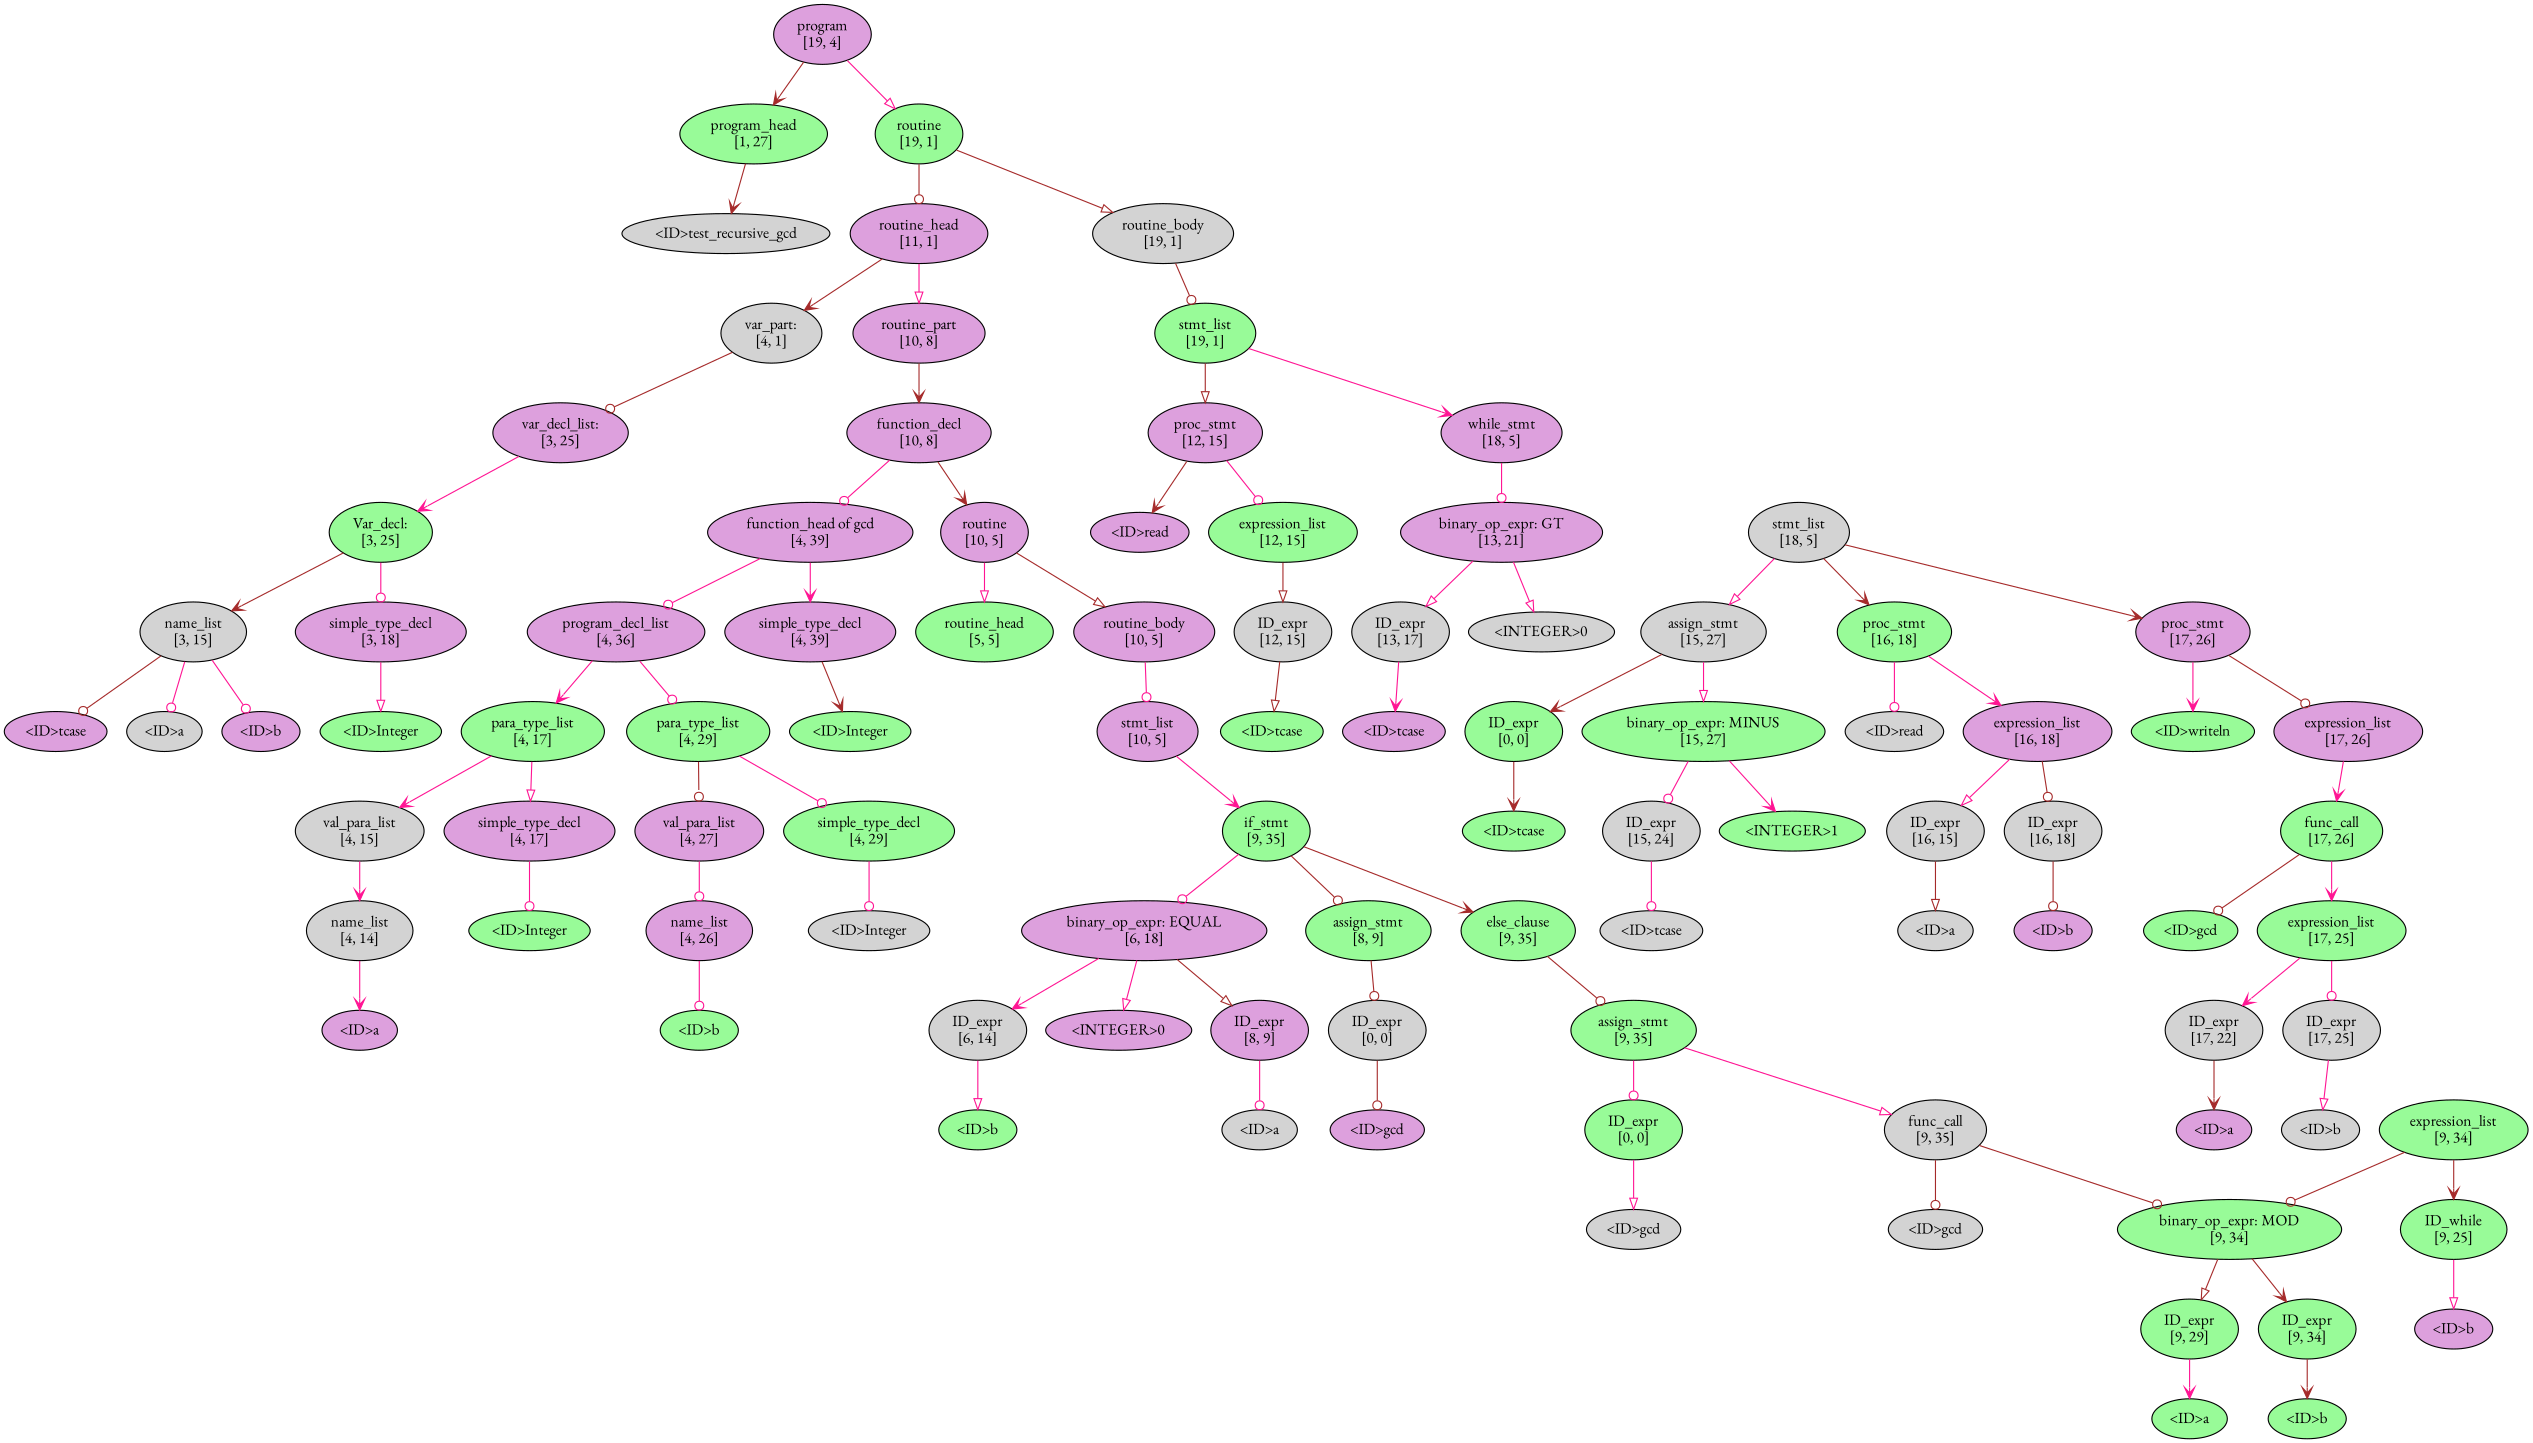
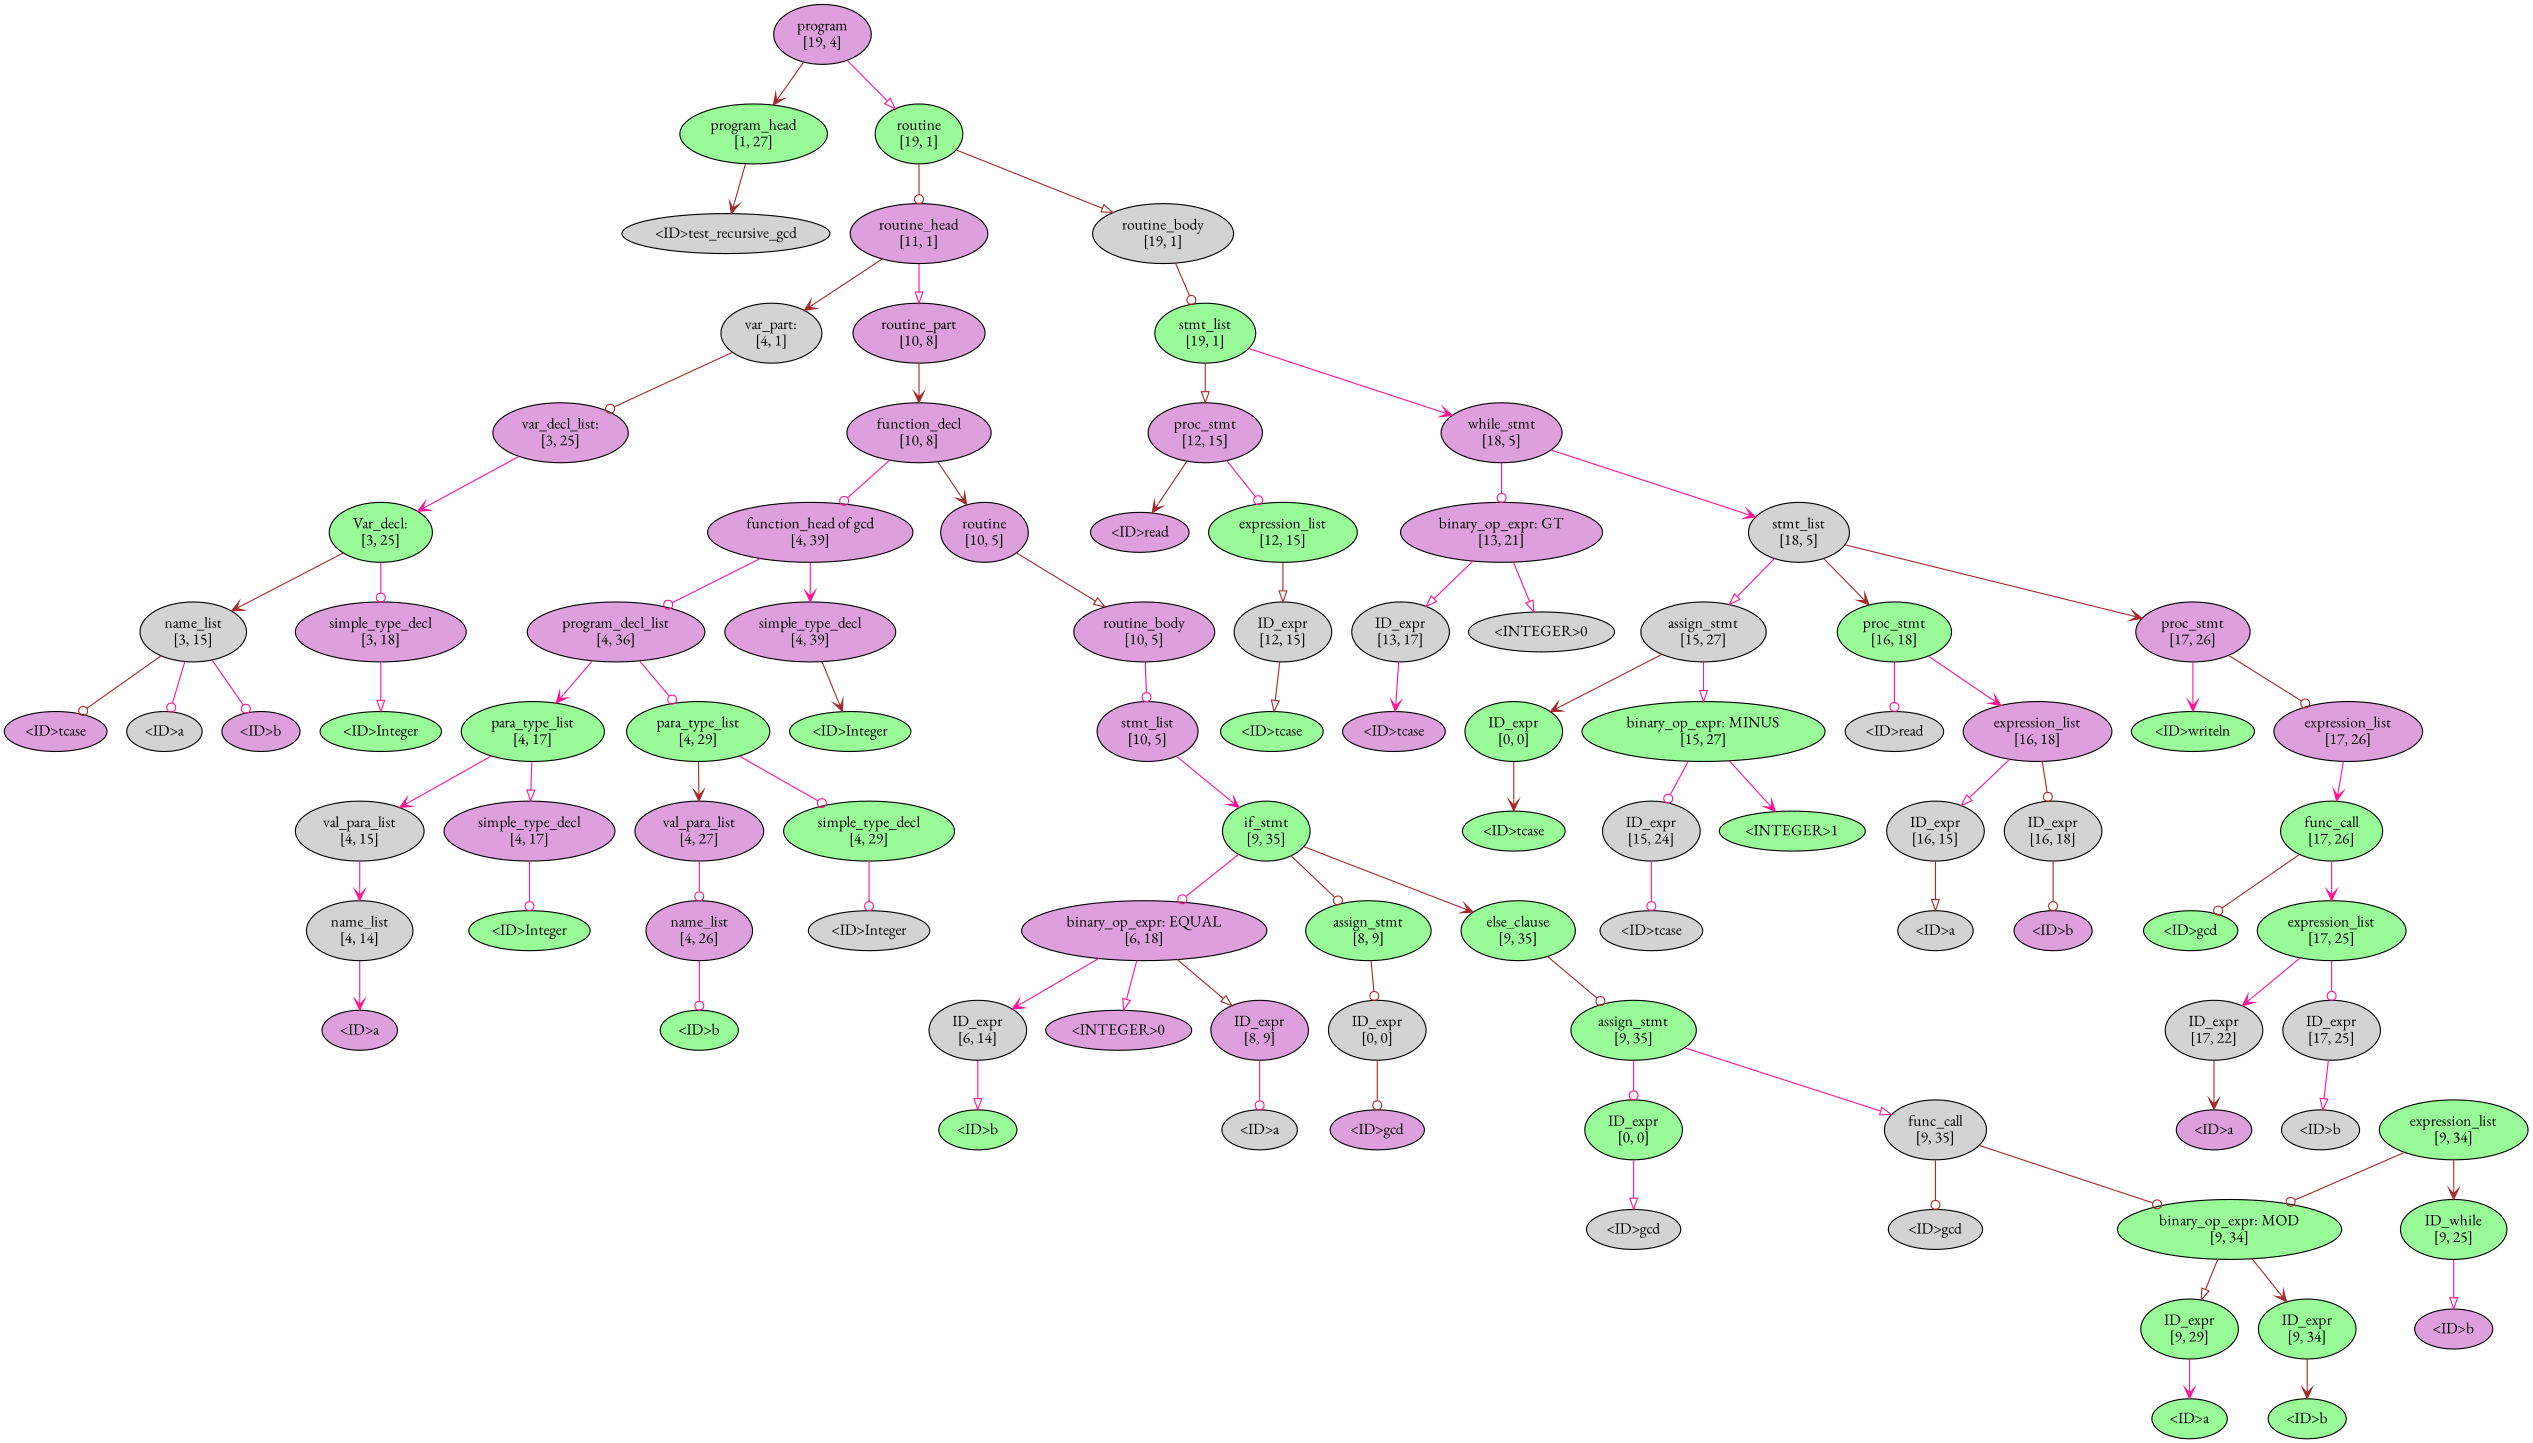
  digraph {
    fontname="EB Garamond"
    node [fillcolor=palegreen fontname="EB Garamond" style=filled]
    edge [arrowhead=vee color=deeppink fontname="EB Garamond"]
    n1 [fillcolor=plum label="program\n[19, 4]"]
    n2 [label="program_head\n[1, 27]"]
    n3 [label="routine\n[19, 1]"]
    n4 [fillcolor=lightgrey label="<ID>test_recursive_gcd"]
    n5 [fillcolor=plum label="routine_head\n[11, 1]"]
    n6 [fillcolor=lightgrey label="routine_body\n[19, 1]"]
    n7 [fillcolor=lightgrey label="var_part:\n[4, 1]"]
    n8 [fillcolor=plum label="routine_part\n[10, 8]"]
    n9 [label="stmt_list\n[19, 1]"]
    n10 [fillcolor=plum label="var_decl_list:\n[3, 25]"]
    n11 [fillcolor=plum label="function_decl\n[10, 8]"]
    n12 [label="Var_decl:\n[3, 25]"]
    n13 [fillcolor=lightgrey label="name_list\n[3, 15]"]
    n14 [fillcolor=plum label="simple_type_decl\n[3, 18]"]
    n15 [fillcolor=plum label="<ID>tcase"]
    n16 [fillcolor=lightgrey label="<ID>a"]
    n17 [fillcolor=plum label="<ID>b"]
    n18 [label="<ID>Integer"]
    n19 [fillcolor=plum label="function_head of gcd\n[4, 39]"]
    n20 [fillcolor=plum label="routine\n[10, 5]"]
    n21 [fillcolor=plum label="program_decl_list\n[4, 36]"]
    n22 [fillcolor=plum label="simple_type_decl\n[4, 39]"]
-   n23 [label="routine_head\n[5, 5]"]
    n24 [fillcolor=plum label="routine_body\n[10, 5]"]
    n25 [label="para_type_list\n[4, 17]"]
    n26 [label="para_type_list\n[4, 29]"]
    n27 [label="<ID>Integer"]
    n28 [fillcolor=lightgrey label="val_para_list\n[4, 15]"]
    n29 [fillcolor=plum label="simple_type_decl\n[4, 17]"]
    n30 [fillcolor=plum label="val_para_list\n[4, 27]"]
    n31 [label="simple_type_decl\n[4, 29]"]
    n32 [fillcolor=lightgrey label="name_list\n[4, 14]"]
    n33 [label="<ID>Integer"]
    n34 [fillcolor=plum label="<ID>a"]
    n35 [fillcolor=plum label="name_list\n[4, 26]"]
    n36 [fillcolor=lightgrey label="<ID>Integer"]
    n37 [label="<ID>b"]
    n38 [fillcolor=plum label="stmt_list\n[10, 5]"]
    n39 [label="if_stmt\n[9, 35]"]
    n40 [fillcolor=plum label="binary_op_expr: EQUAL\n[6, 18]"]
    n41 [label="assign_stmt\n[8, 9]"]
    n42 [label="else_clause\n[9, 35]"]
    n43 [fillcolor=lightgrey label="ID_expr\n[6, 14]"]
    n44 [fillcolor=plum label="<INTEGER>0"]
    n45 [fillcolor=plum label="ID_expr\n[8, 9]"]
    n46 [fillcolor=lightgrey label="ID_expr\n[0, 0]"]
    n47 [label="assign_stmt\n[9, 35]"]
    n48 [label="<ID>b"]
    n49 [fillcolor=plum label="<ID>gcd"]
    n50 [fillcolor=lightgrey label="<ID>a"]
    n51 [label="ID_expr\n[0, 0]"]
    n52 [fillcolor=lightgrey label="func_call\n[9, 35]"]
    n53 [fillcolor=lightgrey label="<ID>gcd"]
    n54 [fillcolor=lightgrey label="<ID>gcd"]
    n55 [label="binary_op_expr: MOD\n[9, 34]"]
    n56 [label="expression_list\n[9, 34]"]
    n57 [label="ID_while\n[9, 25]"]
    n58 [fillcolor=plum label="<ID>b"]
    n59 [label="ID_expr\n[9, 29]"]
    n60 [label="ID_expr\n[9, 34]"]
    n61 [label="<ID>a"]
    n62 [label="<ID>b"]
    n63 [fillcolor=plum label="proc_stmt\n[12, 15]"]
    n64 [fillcolor=plum label="while_stmt\n[18, 5]"]
    n65 [fillcolor=plum label="<ID>read"]
    n66 [label="expression_list\n[12, 15]"]
    n67 [fillcolor=plum label="binary_op_expr: GT\n[13, 21]"]
    n68 [fillcolor=lightgrey label="stmt_list\n[18, 5]"]
    n69 [fillcolor=lightgrey label="ID_expr\n[12, 15]"]
    n70 [label="<ID>tcase"]
    n71 [fillcolor=lightgrey label="ID_expr\n[13, 17]"]
    n72 [fillcolor=lightgrey label="<INTEGER>0"]
    n73 [fillcolor=lightgrey label="assign_stmt\n[15, 27]"]
    n74 [label="proc_stmt\n[16, 18]"]
    n75 [fillcolor=plum label="proc_stmt\n[17, 26]"]
    n76 [fillcolor=plum label="<ID>tcase"]
    n77 [label="ID_expr\n[0, 0]"]
    n78 [label="binary_op_expr: MINUS\n[15, 27]"]
    n79 [fillcolor=lightgrey label="<ID>read"]
    n80 [fillcolor=plum label="expression_list\n[16, 18]"]
    n81 [label="<ID>writeln"]
    n82 [fillcolor=plum label="expression_list\n[17, 26]"]
    n83 [label="<ID>tcase"]
    n84 [fillcolor=lightgrey label="ID_expr\n[15, 24]"]
    n85 [label="<INTEGER>1"]
    n86 [fillcolor=lightgrey label="<ID>tcase"]
    n87 [fillcolor=lightgrey label="ID_expr\n[16, 15]"]
    n88 [fillcolor=lightgrey label="ID_expr\n[16, 18]"]
    n89 [fillcolor=lightgrey label="<ID>a"]
    n90 [fillcolor=plum label="<ID>b"]
    n91 [label="func_call\n[17, 26]"]
    n92 [label="<ID>gcd"]
    n93 [label="expression_list\n[17, 25]"]
    n94 [fillcolor=lightgrey label="ID_expr\n[17, 22]"]
    n95 [fillcolor=lightgrey label="ID_expr\n[17, 25]"]
    n96 [fillcolor=plum label="<ID>a"]
    n97 [fillcolor=lightgrey label="<ID>b"]
    n1 -> n2 [color=brown]
    n1 -> n3 [arrowhead=onormal]
    n2 -> n4 [color=brown]
    n3 -> n5 [arrowhead=odot color=brown]
    n3 -> n6 [arrowhead=onormal color=brown]
    n5 -> n7 [color=brown]
    n5 -> n8 [arrowhead=onormal]
    n6 -> n9 [arrowhead=odot color=brown]
    n7 -> n10 [arrowhead=odot color=brown]
    n8 -> n11 [color=brown]
    n9 -> n63 [arrowhead=onormal color=brown]
    n9 -> n64
    n10 -> n12
    n11 -> n19 [arrowhead=odot]
    n11 -> n20 [color=brown]
    n12 -> n13 [color=brown]
    n12 -> n14 [arrowhead=odot]
    n13 -> n15 [arrowhead=odot color=brown]
    n13 -> n16 [arrowhead=odot]
    n13 -> n17 [arrowhead=odot]
    n14 -> n18 [arrowhead=onormal]
    n19 -> n21 [arrowhead=odot]
    n19 -> n22
-   n20 -> n23 [arrowhead=onormal]
    n20 -> n24 [arrowhead=onormal color=brown]
    n21 -> n25
    n21 -> n26 [arrowhead=odot]
    n22 -> n27 [color=brown]
    n24 -> n38 [arrowhead=odot]
    n25 -> n28
    n25 -> n29 [arrowhead=onormal]
-   n26 -> n30 [arrowhead=odot color=brown]
+   n26 -> n30 [color=brown]
    n26 -> n31 [arrowhead=odot]
    n28 -> n32
    n29 -> n33 [arrowhead=odot]
    n30 -> n35 [arrowhead=odot]
    n31 -> n36 [arrowhead=odot]
    n32 -> n34
    n35 -> n37 [arrowhead=odot]
    n38 -> n39
    n39 -> n40 [arrowhead=odot]
    n39 -> n41 [arrowhead=odot color=brown]
    n39 -> n42 [color=brown]
    n40 -> n43
    n40 -> n44 [arrowhead=onormal]
    n40 -> n45 [arrowhead=onormal color=brown]
    n41 -> n46 [arrowhead=odot color=brown]
    n42 -> n47 [arrowhead=odot color=brown]
    n43 -> n48 [arrowhead=onormal]
    n45 -> n50 [arrowhead=odot]
    n46 -> n49 [arrowhead=odot color=brown]
    n47 -> n51 [arrowhead=odot]
    n47 -> n52 [arrowhead=onormal]
    n51 -> n53 [arrowhead=onormal]
    n52 -> n54 [arrowhead=odot color=brown]
    n52 -> n55 [arrowhead=odot color=brown]
    n55 -> n59 [arrowhead=onormal color=brown]
    n55 -> n60 [color=brown]
    n56 -> n55 [arrowhead=odot color=brown]
    n56 -> n57 [color=brown]
    n57 -> n58 [arrowhead=onormal]
    n59 -> n61
    n60 -> n62 [color=brown]
    n63 -> n65 [color=brown]
    n63 -> n66 [arrowhead=odot]
    n64 -> n67 [arrowhead=odot]
+   n64 -> n68
    n66 -> n69 [arrowhead=onormal color=brown]
    n67 -> n71 [arrowhead=onormal]
    n67 -> n72 [arrowhead=onormal]
    n68 -> n73 [arrowhead=onormal]
    n68 -> n74 [color=brown]
    n68 -> n75 [color=brown]
    n69 -> n70 [arrowhead=onormal color=brown]
    n71 -> n76
    n73 -> n77 [color=brown]
    n73 -> n78 [arrowhead=onormal]
    n74 -> n79 [arrowhead=odot]
    n74 -> n80
    n75 -> n81
    n75 -> n82 [arrowhead=odot color=brown]
    n77 -> n83 [color=brown]
    n78 -> n84 [arrowhead=odot]
    n78 -> n85
    n80 -> n87 [arrowhead=onormal]
    n80 -> n88 [arrowhead=odot color=brown]
    n82 -> n91
    n84 -> n86 [arrowhead=odot]
    n87 -> n89 [arrowhead=onormal color=brown]
    n88 -> n90 [arrowhead=odot color=brown]
    n91 -> n92 [arrowhead=odot color=brown]
    n91 -> n93
    n93 -> n94
    n93 -> n95 [arrowhead=odot]
    n94 -> n96 [color=brown]
    n95 -> n97 [arrowhead=onormal]
  }
